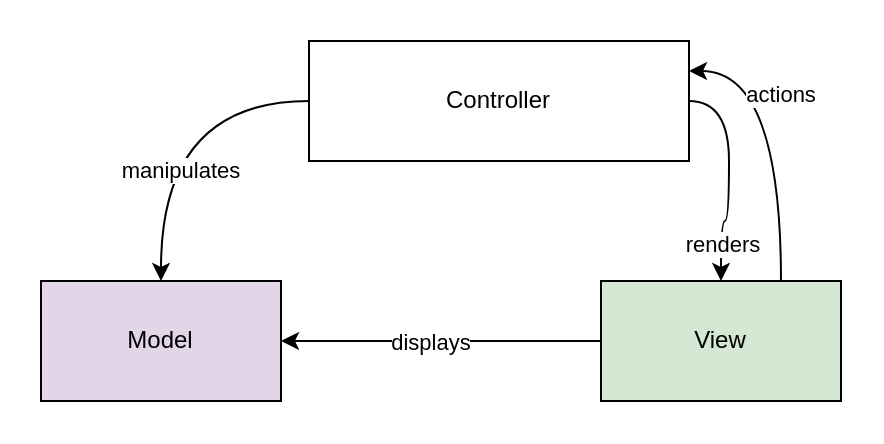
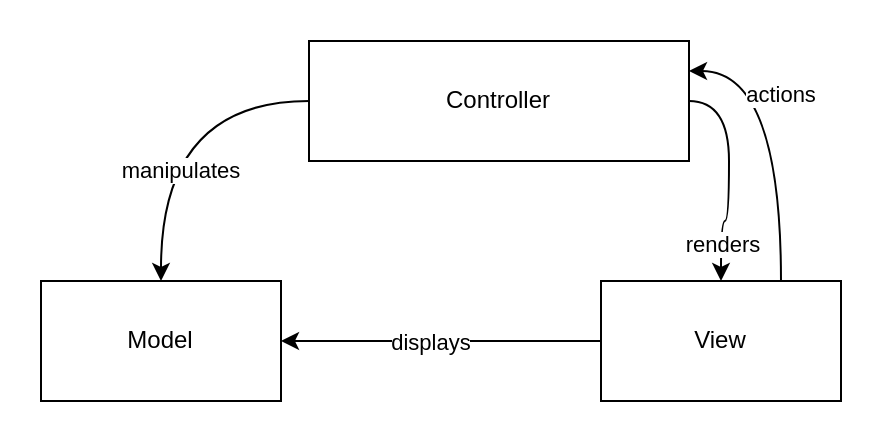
  <mxCell id="0" />
  <mxCell id="1" parent="0" />
  <mxCell id="2" parent="1" style="edgeStyle=orthogonalEdgeStyle;curved=1;rounded=0;orthogonalLoop=1;jettySize=auto;html=1;exitX=0;exitY=0.5;exitDx=0;exitDy=0;entryX=0.5;entryY=0;entryDx=0;entryDy=0;" edge="1" source="6" target="7"><mxGeometry as="geometry" relative="1" /></mxCell>
  <mxCell id="3" value="manipulates" parent="2" style="edgeLabel;html=1;align=center;verticalAlign=middle;resizable=0;points=[];" vertex="1" connectable="0"><mxGeometry as="geometry" relative="1" x="0.32" y="9"><mxPoint as="offset" /></mxGeometry></mxCell>
  <mxCell id="4" parent="1" style="edgeStyle=orthogonalEdgeStyle;curved=1;rounded=0;orthogonalLoop=1;jettySize=auto;html=1;exitX=1;exitY=0.5;exitDx=0;exitDy=0;entryX=0.5;entryY=0;entryDx=0;entryDy=0;" edge="1" source="6" target="12"><mxGeometry as="geometry" relative="1" /></mxCell>
  <mxCell id="5" value="renders" parent="4" style="edgeLabel;html=1;align=center;verticalAlign=middle;resizable=0;points=[];" vertex="1" connectable="0"><mxGeometry as="geometry" relative="1" x="0.666"><mxPoint as="offset" /></mxGeometry></mxCell>
  <mxCell id="6" value="Controller" parent="1" style="rounded=0;whiteSpace=wrap;html=1;" vertex="1"><mxGeometry x="154" y="20" as="geometry" width="190" height="60" /></mxCell>
- <mxCell id="7" value="Model" parent="1" style="rounded=0;whiteSpace=wrap;html=1;fillColor=#e1d5e7;" vertex="1"><mxGeometry as="geometry" x="20" y="140" width="120" height="60" /></mxCell>
+ <mxCell id="7" value="Model" parent="1" style="rounded=0;whiteSpace=wrap;html=1;" vertex="1"><mxGeometry as="geometry" x="20" y="140" width="120" height="60" /></mxCell>
  <mxCell id="8" parent="1" style="edgeStyle=orthogonalEdgeStyle;curved=1;rounded=0;orthogonalLoop=1;jettySize=auto;html=1;exitX=0.75;exitY=0;exitDx=0;exitDy=0;entryX=1;entryY=0.25;entryDx=0;entryDy=0;" edge="1" source="12" target="6"><mxGeometry as="geometry" relative="1" /></mxCell>
  <mxCell id="9" value="actions" parent="8" style="edgeLabel;html=1;align=center;verticalAlign=middle;resizable=0;points=[];" vertex="1" connectable="0"><mxGeometry as="geometry" relative="1" x="0.403" y="11"><mxPoint as="offset" /></mxGeometry></mxCell>
  <mxCell id="10" parent="1" style="edgeStyle=orthogonalEdgeStyle;curved=1;rounded=0;orthogonalLoop=1;jettySize=auto;html=1;exitX=0;exitY=0.5;exitDx=0;exitDy=0;entryX=1;entryY=0.5;entryDx=0;entryDy=0;" edge="1" source="12" target="7"><mxGeometry as="geometry" relative="1" /></mxCell>
  <mxCell id="11" value="displays" parent="10" style="edgeLabel;html=1;align=center;verticalAlign=middle;resizable=0;points=[];" vertex="1" connectable="0"><mxGeometry as="geometry" relative="1" x="-0.13" y="1"><mxPoint as="offset" x="-16" y="-1" /></mxGeometry></mxCell>
- <mxCell id="12" value="View" parent="1" style="rounded=0;whiteSpace=wrap;html=1;fillColor=#d5e8d4;" vertex="1"><mxGeometry as="geometry" x="300" y="140" width="120" height="60" /></mxCell>
+ <mxCell id="12" value="View" parent="1" style="rounded=0;whiteSpace=wrap;html=1;" vertex="1"><mxGeometry as="geometry" x="300" y="140" width="120" height="60" /></mxCell>
